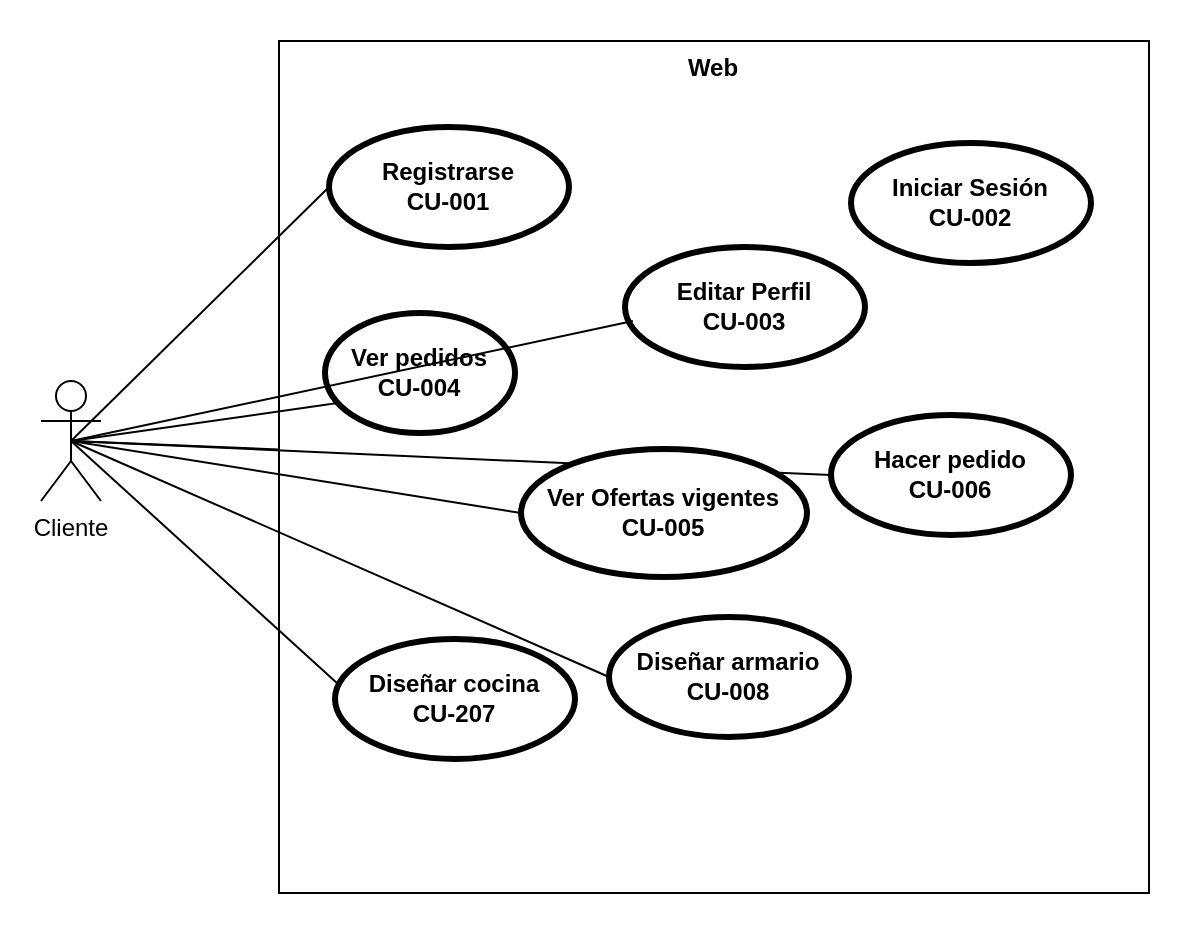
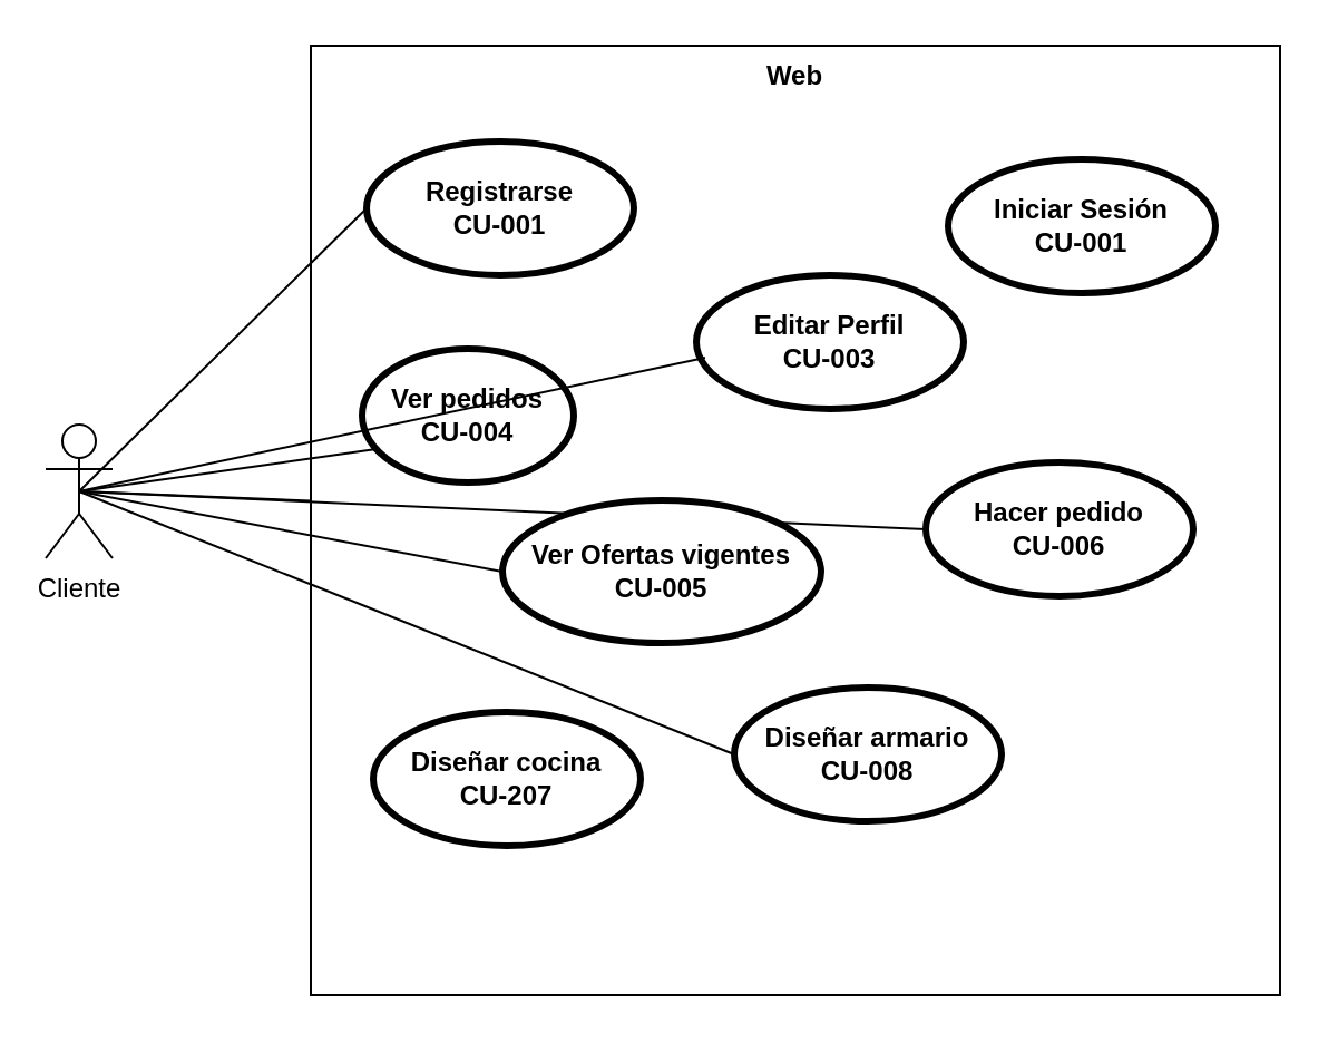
  <mxCell id="0" />
  <mxCell id="1" parent="0" />
  <mxCell id="2" value="Web" style="shape=rect;html=1;verticalAlign=top;fontStyle=1;whiteSpace=wrap;align=center;" vertex="1" parent="1"><mxGeometry x="139" y="20" width="435" height="426" as="geometry" /></mxCell>
  <mxCell id="3" style="edgeStyle=none;curved=1;rounded=0;orthogonalLoop=1;jettySize=auto;html=1;exitX=0.5;exitY=0.5;exitDx=0;exitDy=0;exitPerimeter=0;entryX=0;entryY=0.5;entryDx=0;entryDy=0;fontSize=12;startSize=8;endSize=8;endArrow=none;endFill=0;" edge="1" parent="1" source="8" target="9"><mxGeometry relative="1" as="geometry" /></mxCell>
  <mxCell id="4" style="edgeStyle=none;curved=1;rounded=0;orthogonalLoop=1;jettySize=auto;html=1;exitX=0.5;exitY=0.5;exitDx=0;exitDy=0;exitPerimeter=0;fontSize=12;startSize=8;endSize=8;endArrow=none;endFill=0;" edge="1" parent="1" source="8" target="2"><mxGeometry relative="1" as="geometry" /></mxCell>
  <mxCell id="5" style="edgeStyle=none;curved=1;rounded=0;orthogonalLoop=1;jettySize=auto;html=1;exitX=0.5;exitY=0.5;exitDx=0;exitDy=0;exitPerimeter=0;entryX=0;entryY=0.5;entryDx=0;entryDy=0;fontSize=12;startSize=8;endSize=8;endArrow=none;endFill=0;" edge="1" parent="1" source="8" target="14"><mxGeometry relative="1" as="geometry" /></mxCell>
  <mxCell id="6" style="edgeStyle=none;curved=1;rounded=0;orthogonalLoop=1;jettySize=auto;html=1;exitX=0.5;exitY=0.5;exitDx=0;exitDy=0;exitPerimeter=0;entryX=0;entryY=0.5;entryDx=0;entryDy=0;fontSize=12;startSize=8;endSize=8;endArrow=none;endFill=0;" edge="1" parent="1" source="8" target="13"><mxGeometry relative="1" as="geometry" /></mxCell>
  <mxCell id="7" style="edgeStyle=none;curved=1;rounded=0;orthogonalLoop=1;jettySize=auto;html=1;exitX=0.5;exitY=0.5;exitDx=0;exitDy=0;exitPerimeter=0;entryX=0;entryY=0.5;entryDx=0;entryDy=0;fontSize=12;startSize=8;endSize=8;endArrow=none;endFill=0;" edge="1" parent="1" source="8" target="16"><mxGeometry relative="1" as="geometry" /></mxCell>
  <mxCell id="8" value="Cliente" style="shape=umlActor;html=1;verticalLabelPosition=bottom;verticalAlign=top;align=center;" vertex="1" parent="1"><mxGeometry x="20" y="190" width="30" height="60" as="geometry" /></mxCell>
  <mxCell id="9" value="Registrarse&lt;div&gt;CU-001&lt;/div&gt;" style="shape=ellipse;html=1;strokeWidth=3;fontStyle=1;whiteSpace=wrap;align=center;perimeter=ellipsePerimeter;" vertex="1" parent="1"><mxGeometry x="164" y="63" width="120" height="60" as="geometry" /></mxCell>
- <mxCell id="10" value="Iniciar Sesión&lt;div&gt;CU-002&lt;/div&gt;" style="shape=ellipse;html=1;strokeWidth=3;fontStyle=1;whiteSpace=wrap;align=center;perimeter=ellipsePerimeter;" vertex="1" parent="1"><mxGeometry x="425" y="71" width="120" height="60" as="geometry" /></mxCell>
+ <mxCell id="10" value="Iniciar Sesión&lt;div&gt;CU-001&lt;/div&gt;" style="shape=ellipse;html=1;strokeWidth=3;fontStyle=1;whiteSpace=wrap;align=center;perimeter=ellipsePerimeter;" vertex="1" parent="1"><mxGeometry x="425" y="71" width="120" height="60" as="geometry" /></mxCell>
  <mxCell id="11" value="Ver pedidos&lt;div&gt;CU-004&lt;/div&gt;" style="shape=ellipse;html=1;strokeWidth=3;fontStyle=1;whiteSpace=wrap;align=center;perimeter=ellipsePerimeter;" vertex="1" parent="1"><mxGeometry x="162" y="156" width="95" height="60" as="geometry" /></mxCell>
  <mxCell id="12" value="Editar Perfil&lt;div&gt;CU-003&lt;/div&gt;" style="shape=ellipse;html=1;strokeWidth=3;fontStyle=1;whiteSpace=wrap;align=center;perimeter=ellipsePerimeter;" vertex="1" parent="1"><mxGeometry x="312" y="123" width="120" height="60" as="geometry" /></mxCell>
- <mxCell id="13" value="Ver Ofertas vigentes&lt;div&gt;CU-005&lt;/div&gt;" style="shape=ellipse;html=1;strokeWidth=3;fontStyle=1;whiteSpace=wrap;align=center;perimeter=ellipsePerimeter;" vertex="1" parent="1"><mxGeometry x="260" y="224" width="143" height="64" as="geometry" /></mxCell>
+ <mxCell id="13" value="Ver Ofertas vigentes&lt;div&gt;CU-005&lt;/div&gt;" style="shape=ellipse;html=1;strokeWidth=3;fontStyle=1;whiteSpace=wrap;align=center;perimeter=ellipsePerimeter;" vertex="1" parent="1"><mxGeometry x="225" y="224" width="143" height="64" as="geometry" /></mxCell>
  <mxCell id="14" value="Hacer pedido&lt;div&gt;CU-006&lt;/div&gt;" style="shape=ellipse;html=1;strokeWidth=3;fontStyle=1;whiteSpace=wrap;align=center;perimeter=ellipsePerimeter;" vertex="1" parent="1"><mxGeometry x="415" y="207" width="120" height="60" as="geometry" /></mxCell>
  <mxCell id="15" value="Diseñar cocina&lt;div&gt;CU-207&lt;/div&gt;" style="shape=ellipse;html=1;strokeWidth=3;fontStyle=1;whiteSpace=wrap;align=center;perimeter=ellipsePerimeter;" vertex="1" parent="1"><mxGeometry x="167" y="319" width="120" height="60" as="geometry" /></mxCell>
- <mxCell id="16" value="Diseñar armario&lt;div&gt;CU-008&lt;/div&gt;" style="shape=ellipse;html=1;strokeWidth=3;fontStyle=1;whiteSpace=wrap;align=center;perimeter=ellipsePerimeter;" vertex="1" parent="1"><mxGeometry x="304" y="308" width="120" height="60" as="geometry" /></mxCell>
+ <mxCell id="16" value="Diseñar armario&lt;div&gt;CU-008&lt;/div&gt;" style="shape=ellipse;html=1;strokeWidth=3;fontStyle=1;whiteSpace=wrap;align=center;perimeter=ellipsePerimeter;" vertex="1" parent="1"><mxGeometry x="329" y="308" width="120" height="60" as="geometry" /></mxCell>
  <mxCell id="17" style="edgeStyle=none;curved=1;rounded=0;orthogonalLoop=1;jettySize=auto;html=1;exitX=0.5;exitY=0.5;exitDx=0;exitDy=0;exitPerimeter=0;entryX=0.033;entryY=0.617;entryDx=0;entryDy=0;entryPerimeter=0;fontSize=12;startSize=8;endSize=8;endArrow=none;endFill=0;" edge="1" parent="1" source="8" target="12"><mxGeometry relative="1" as="geometry" /></mxCell>
  <mxCell id="18" style="edgeStyle=none;curved=1;rounded=0;orthogonalLoop=1;jettySize=auto;html=1;exitX=0.5;exitY=0.5;exitDx=0;exitDy=0;exitPerimeter=0;entryX=0.067;entryY=0.75;entryDx=0;entryDy=0;entryPerimeter=0;fontSize=12;startSize=8;endSize=8;endArrow=none;endFill=0;" edge="1" parent="1" source="8" target="11"><mxGeometry relative="1" as="geometry" /></mxCell>
- <mxCell id="19" style="edgeStyle=none;curved=1;rounded=0;orthogonalLoop=1;jettySize=auto;html=1;exitX=0.5;exitY=0.5;exitDx=0;exitDy=0;exitPerimeter=0;entryX=0.017;entryY=0.383;entryDx=0;entryDy=0;entryPerimeter=0;fontSize=12;startSize=8;endSize=8;endArrow=none;endFill=0;" edge="1" parent="1" source="8" target="15"><mxGeometry relative="1" as="geometry" /></mxCell>
